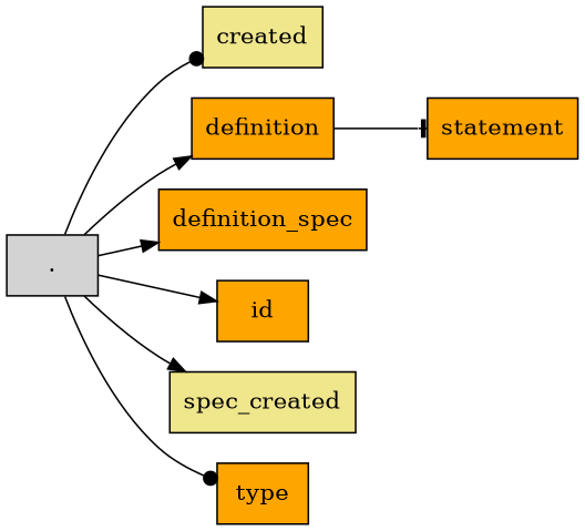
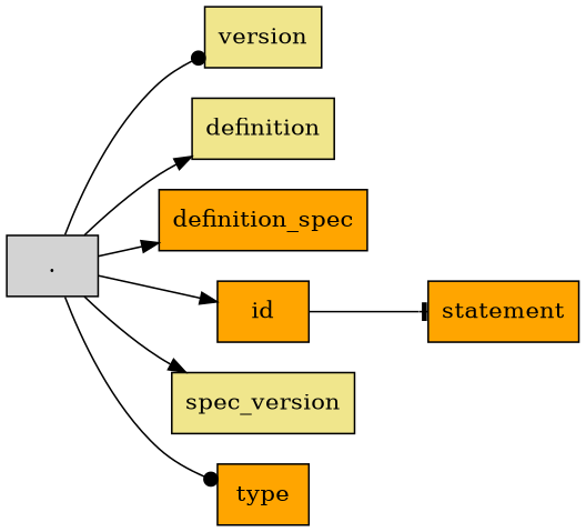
  digraph {
    rankdir=LR
    node [fillcolor=orange shape=box style=filled]
    edge [arrowhead=normal dir=forward]
    n1 [fillcolor=lightgrey label="."]
-   n2 [fillcolor=khaki label=created]
-   n3 [label=definition]
+   n2 [fillcolor=khaki label=version]
+   n3 [fillcolor=khaki label=definition]
    n4 [label=definition_spec]
    n5 [label=id]
-   n6 [fillcolor=khaki label=spec_created]
+   n6 [fillcolor=khaki label=spec_version]
    n7 [label=type]
    n8 [label=statement]
    n1 -> n2 [arrowhead=dot]
    n1 -> n3
    n1 -> n4
    n1 -> n5
    n1 -> n6
    n1 -> n7 [arrowhead=dot]
-   n3 -> n8 [arrowhead=tee]
+   n5 -> n8 [arrowhead=tee]
  }
